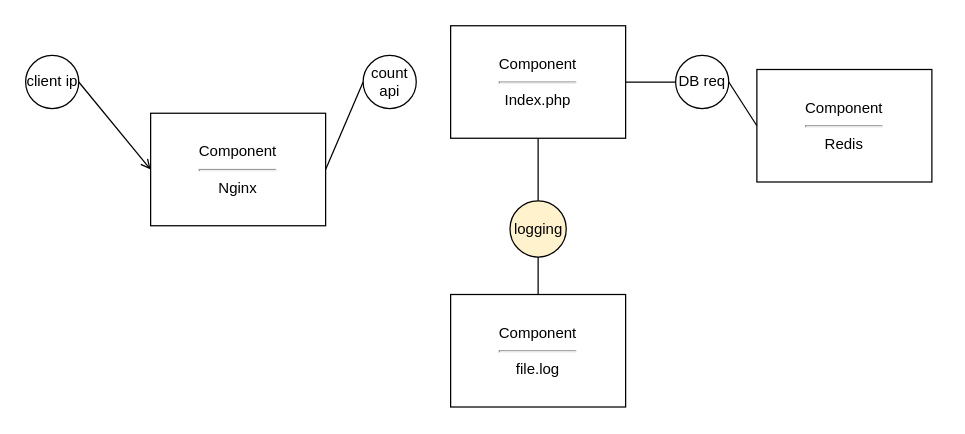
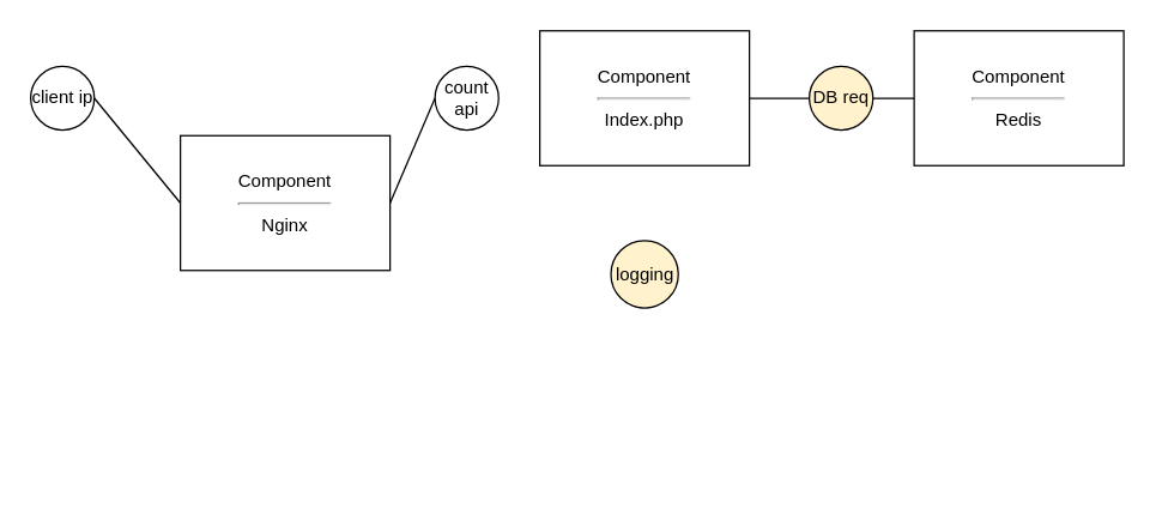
  <mxCell id="0" />
  <mxCell id="1" parent="0" />
  <mxCell id="2" value="Component&lt;br&gt;&lt;hr&gt;Nginx" style="rounded=0;whiteSpace=wrap;html=1;" vertex="1" parent="1"><mxGeometry x="120" y="90" width="140" height="90" as="geometry" /></mxCell>
  <mxCell id="3" value="client&amp;nbsp;ip" style="ellipse;whiteSpace=wrap;html=1;aspect=fixed;" vertex="1" parent="1"><mxGeometry x="20" y="43.75" width="42.5" height="42.5" as="geometry" /></mxCell>
- <mxCell id="4" value="" style="endArrow=open;html=1;exitX=1;exitY=0.5;exitDx=0;exitDy=0;entryX=0;entryY=0.5;entryDx=0;entryDy=0;" edge="1" parent="1" source="3" target="2"><mxGeometry width="50" height="50" relative="1" as="geometry"><mxPoint x="370" y="210" as="sourcePoint" /><mxPoint x="420" y="160" as="targetPoint" /></mxGeometry></mxCell>
- <mxCell id="5" value="DB req" style="ellipse;whiteSpace=wrap;html=1;aspect=fixed;" vertex="1" parent="1"><mxGeometry x="540" y="43.75" width="42.5" height="42.5" as="geometry" /></mxCell>
+ <mxCell id="4" value="" style="endArrow=none;html=1;exitX=1;exitY=0.5;exitDx=0;exitDy=0;entryX=0;entryY=0.5;entryDx=0;entryDy=0;" edge="1" parent="1" source="3" target="2"><mxGeometry width="50" height="50" relative="1" as="geometry"><mxPoint x="370" y="210" as="sourcePoint" /><mxPoint x="420" y="160" as="targetPoint" /></mxGeometry></mxCell>
+ <mxCell id="5" value="DB req" style="ellipse;whiteSpace=wrap;html=1;aspect=fixed;fillColor=#fff2cc;" vertex="1" parent="1"><mxGeometry x="540" y="43.75" width="42.5" height="42.5" as="geometry" /></mxCell>
  <mxCell id="6" value="Component&lt;br&gt;&lt;hr&gt;Index.php" style="rounded=0;whiteSpace=wrap;html=1;" vertex="1" parent="1"><mxGeometry x="360" y="20" width="140" height="90" as="geometry" /></mxCell>
- <mxCell id="7" value="Component&lt;br&gt;&lt;hr&gt;Redis" style="rounded=0;whiteSpace=wrap;html=1;" vertex="1" parent="1"><mxGeometry x="605" y="55" width="140" height="90" as="geometry" /></mxCell>
+ <mxCell id="7" value="Component&lt;br&gt;&lt;hr&gt;Redis" style="rounded=0;whiteSpace=wrap;html=1;" vertex="1" parent="1"><mxGeometry x="610" y="20" width="140" height="90" as="geometry" /></mxCell>
  <mxCell id="8" value="count api" style="ellipse;whiteSpace=wrap;html=1;aspect=fixed;" vertex="1" parent="1"><mxGeometry x="290" y="43.75" width="42.5" height="42.5" as="geometry" /></mxCell>
  <mxCell id="9" value="logging" style="ellipse;whiteSpace=wrap;html=1;aspect=fixed;fillColor=#fff2cc;" vertex="1" parent="1"><mxGeometry x="407.5" y="160" width="45" height="45" as="geometry" /></mxCell>
  <mxCell id="10" value="" style="endArrow=none;html=1;entryX=1;entryY=0.5;entryDx=0;entryDy=0;exitX=0;exitY=0.5;exitDx=0;exitDy=0;" edge="1" parent="1" source="8" target="2"><mxGeometry width="50" height="50" relative="1" as="geometry"><mxPoint x="260" y="200" as="sourcePoint" /><mxPoint x="310" y="150" as="targetPoint" /></mxGeometry></mxCell>
  <mxCell id="11" value="" style="endArrow=none;html=1;entryX=0;entryY=0.5;entryDx=0;entryDy=0;exitX=1;exitY=0.5;exitDx=0;exitDy=0;" edge="1" parent="1" source="5" target="7"><mxGeometry width="50" height="50" relative="1" as="geometry"><mxPoint x="530" y="170" as="sourcePoint" /><mxPoint x="580" y="120" as="targetPoint" /></mxGeometry></mxCell>
  <mxCell id="12" value="" style="endArrow=none;html=1;entryX=0;entryY=0.5;entryDx=0;entryDy=0;exitX=1;exitY=0.5;exitDx=0;exitDy=0;" edge="1" parent="1" source="6" target="5"><mxGeometry width="50" height="50" relative="1" as="geometry"><mxPoint x="490" y="140" as="sourcePoint" /><mxPoint x="540" y="90" as="targetPoint" /></mxGeometry></mxCell>
- <mxCell id="13" value="Component&lt;br&gt;&lt;hr&gt;file.log" style="rounded=0;whiteSpace=wrap;html=1;" vertex="1" parent="1"><mxGeometry x="360" y="235" width="140" height="90" as="geometry" /></mxCell>
- <mxCell id="14" value="" style="endArrow=none;html=1;entryX=0.5;entryY=1;entryDx=0;entryDy=0;" edge="1" parent="1" source="9" target="6"><mxGeometry width="50" height="50" relative="1" as="geometry"><mxPoint x="370" y="220" as="sourcePoint" /><mxPoint x="420" y="170" as="targetPoint" /></mxGeometry></mxCell>
- <mxCell id="15" value="" style="endArrow=none;html=1;entryX=0.5;entryY=1;entryDx=0;entryDy=0;exitX=0.5;exitY=0;exitDx=0;exitDy=0;" edge="1" parent="1" source="13" target="9"><mxGeometry width="50" height="50" relative="1" as="geometry"><mxPoint x="330" y="260" as="sourcePoint" /><mxPoint x="470" y="210" as="targetPoint" /></mxGeometry></mxCell>
